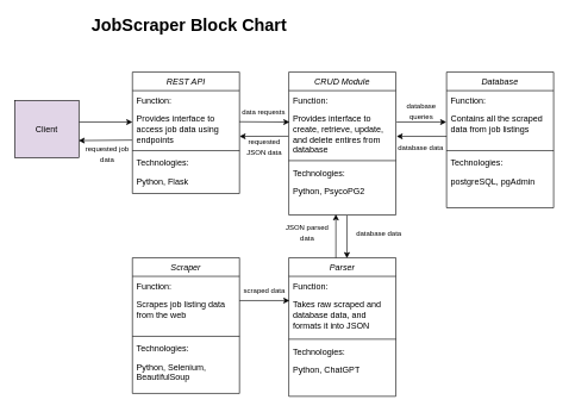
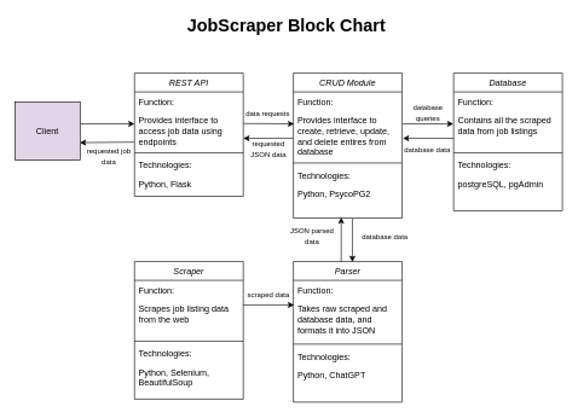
  <mxCell id="0" />
  <mxCell id="1" parent="0" />
  <mxCell id="2" value="REST API" style="swimlane;fontStyle=2;align=center;verticalAlign=top;childLayout=stackLayout;horizontal=1;startSize=26;horizontalStack=0;resizeParent=1;resizeLast=0;collapsible=1;marginBottom=0;rounded=0;shadow=0;strokeWidth=1;" parent="1" vertex="1"><mxGeometry x="185" y="100" width="150" height="170" as="geometry"><mxRectangle x="230" y="200" width="160" height="26" as="alternateBounds" /></mxGeometry></mxCell>
  <mxCell id="3" value="Function:" style="text;align=left;verticalAlign=top;spacingLeft=4;spacingRight=4;overflow=hidden;rotatable=0;points=[[0,0.5],[1,0.5]];portConstraint=eastwest;" vertex="1" parent="2"><mxGeometry y="26" width="150" height="26" as="geometry" /></mxCell>
  <mxCell id="4" value="Provides interface to access job data using endpoints" style="text;align=left;verticalAlign=top;spacingLeft=4;spacingRight=4;overflow=hidden;rotatable=0;points=[[0,0.5],[1,0.5]];portConstraint=eastwest;whiteSpace=wrap;" parent="2" vertex="1"><mxGeometry y="52" width="150" height="54" as="geometry" /></mxCell>
  <mxCell id="5" value="" style="line;html=1;strokeWidth=1;align=left;verticalAlign=middle;spacingTop=-1;spacingLeft=3;spacingRight=3;rotatable=0;labelPosition=right;points=[];portConstraint=eastwest;" parent="2" vertex="1"><mxGeometry y="106" width="150" height="8" as="geometry" /></mxCell>
  <mxCell id="6" value="Technologies:" style="text;align=left;verticalAlign=top;spacingLeft=4;spacingRight=4;overflow=hidden;rotatable=0;points=[[0,0.5],[1,0.5]];portConstraint=eastwest;" parent="2" vertex="1"><mxGeometry y="114" width="150" height="26" as="geometry" /></mxCell>
  <mxCell id="7" value="Python, Flask" style="text;align=left;verticalAlign=top;spacingLeft=4;spacingRight=4;overflow=hidden;rotatable=0;points=[[0,0.5],[1,0.5]];portConstraint=eastwest;whiteSpace=wrap;" vertex="1" parent="2"><mxGeometry y="140" width="150" height="30" as="geometry" /></mxCell>
- <mxCell id="8" value="&lt;font style=&quot;font-size: 24px;&quot;&gt;&lt;b&gt;JobScraper Block Chart&amp;nbsp;&lt;/b&gt;&lt;/font&gt;" style="text;html=1;strokeColor=none;fillColor=none;align=center;verticalAlign=middle;whiteSpace=wrap;rounded=0;" vertex="1" parent="1"><mxGeometry x="108" y="20" width="320" height="30" as="geometry" /></mxCell>
+ <mxCell id="8" value="&lt;font style=&quot;font-size: 24px;&quot;&gt;&lt;b&gt;JobScraper Block Chart&amp;nbsp;&lt;/b&gt;&lt;/font&gt;" style="text;html=1;strokeColor=none;fillColor=none;align=center;verticalAlign=middle;whiteSpace=wrap;rounded=0;" vertex="1" parent="1"><mxGeometry x="238" y="20" width="320" height="30" as="geometry" /></mxCell>
  <mxCell id="9" value="Database" style="swimlane;fontStyle=2;align=center;verticalAlign=top;childLayout=stackLayout;horizontal=1;startSize=26;horizontalStack=0;resizeParent=1;resizeLast=0;collapsible=1;marginBottom=0;rounded=0;shadow=0;strokeWidth=1;" vertex="1" parent="1"><mxGeometry x="625" y="100" width="150" height="190" as="geometry"><mxRectangle x="230" y="200" width="160" height="26" as="alternateBounds" /></mxGeometry></mxCell>
  <mxCell id="10" value="Function:" style="text;align=left;verticalAlign=top;spacingLeft=4;spacingRight=4;overflow=hidden;rotatable=0;points=[[0,0.5],[1,0.5]];portConstraint=eastwest;" vertex="1" parent="9"><mxGeometry y="26" width="150" height="26" as="geometry" /></mxCell>
  <mxCell id="11" value="Contains all the scraped data from job listings" style="text;align=left;verticalAlign=top;spacingLeft=4;spacingRight=4;overflow=hidden;rotatable=0;points=[[0,0.5],[1,0.5]];portConstraint=eastwest;whiteSpace=wrap;" vertex="1" parent="9"><mxGeometry y="52" width="150" height="54" as="geometry" /></mxCell>
  <mxCell id="12" value="" style="line;html=1;strokeWidth=1;align=left;verticalAlign=middle;spacingTop=-1;spacingLeft=3;spacingRight=3;rotatable=0;labelPosition=right;points=[];portConstraint=eastwest;" vertex="1" parent="9"><mxGeometry y="106" width="150" height="8" as="geometry" /></mxCell>
  <mxCell id="13" value="Technologies:" style="text;align=left;verticalAlign=top;spacingLeft=4;spacingRight=4;overflow=hidden;rotatable=0;points=[[0,0.5],[1,0.5]];portConstraint=eastwest;" vertex="1" parent="9"><mxGeometry y="114" width="150" height="26" as="geometry" /></mxCell>
  <mxCell id="14" value="postgreSQL, pgAdmin" style="text;align=left;verticalAlign=top;spacingLeft=4;spacingRight=4;overflow=hidden;rotatable=0;points=[[0,0.5],[1,0.5]];portConstraint=eastwest;whiteSpace=wrap;" vertex="1" parent="9"><mxGeometry y="140" width="150" height="30" as="geometry" /></mxCell>
  <mxCell id="15" value="Scraper" style="swimlane;fontStyle=2;align=center;verticalAlign=top;childLayout=stackLayout;horizontal=1;startSize=26;horizontalStack=0;resizeParent=1;resizeLast=0;collapsible=1;marginBottom=0;rounded=0;shadow=0;strokeWidth=1;" vertex="1" parent="1"><mxGeometry x="185" y="360" width="150" height="190" as="geometry"><mxRectangle x="230" y="200" width="160" height="26" as="alternateBounds" /></mxGeometry></mxCell>
  <mxCell id="16" value="Function:" style="text;align=left;verticalAlign=top;spacingLeft=4;spacingRight=4;overflow=hidden;rotatable=0;points=[[0,0.5],[1,0.5]];portConstraint=eastwest;" vertex="1" parent="15"><mxGeometry y="26" width="150" height="26" as="geometry" /></mxCell>
  <mxCell id="17" value="Scrapes job listing data from the web" style="text;align=left;verticalAlign=top;spacingLeft=4;spacingRight=4;overflow=hidden;rotatable=0;points=[[0,0.5],[1,0.5]];portConstraint=eastwest;whiteSpace=wrap;" vertex="1" parent="15"><mxGeometry y="52" width="150" height="54" as="geometry" /></mxCell>
  <mxCell id="18" value="" style="line;html=1;strokeWidth=1;align=left;verticalAlign=middle;spacingTop=-1;spacingLeft=3;spacingRight=3;rotatable=0;labelPosition=right;points=[];portConstraint=eastwest;" vertex="1" parent="15"><mxGeometry y="106" width="150" height="8" as="geometry" /></mxCell>
  <mxCell id="19" value="Technologies:" style="text;align=left;verticalAlign=top;spacingLeft=4;spacingRight=4;overflow=hidden;rotatable=0;points=[[0,0.5],[1,0.5]];portConstraint=eastwest;" vertex="1" parent="15"><mxGeometry y="114" width="150" height="26" as="geometry" /></mxCell>
  <mxCell id="20" value="Python, Selenium, BeautifulSoup" style="text;align=left;verticalAlign=top;spacingLeft=4;spacingRight=4;overflow=hidden;rotatable=0;points=[[0,0.5],[1,0.5]];portConstraint=eastwest;whiteSpace=wrap;" vertex="1" parent="15"><mxGeometry y="140" width="150" height="50" as="geometry" /></mxCell>
  <mxCell id="21" value="Parser" style="swimlane;fontStyle=2;align=center;verticalAlign=top;childLayout=stackLayout;horizontal=1;startSize=26;horizontalStack=0;resizeParent=1;resizeLast=0;collapsible=1;marginBottom=0;rounded=0;shadow=0;strokeWidth=1;" vertex="1" parent="1"><mxGeometry x="404" y="360" width="150" height="194" as="geometry"><mxRectangle x="230" y="200" width="160" height="26" as="alternateBounds" /></mxGeometry></mxCell>
  <mxCell id="22" value="Function:" style="text;align=left;verticalAlign=top;spacingLeft=4;spacingRight=4;overflow=hidden;rotatable=0;points=[[0,0.5],[1,0.5]];portConstraint=eastwest;" vertex="1" parent="21"><mxGeometry y="26" width="150" height="26" as="geometry" /></mxCell>
  <mxCell id="23" value="Takes raw scraped and database data, and formats it into JSON" style="text;align=left;verticalAlign=top;spacingLeft=4;spacingRight=4;overflow=hidden;rotatable=0;points=[[0,0.5],[1,0.5]];portConstraint=eastwest;whiteSpace=wrap;" vertex="1" parent="21"><mxGeometry y="52" width="150" height="58" as="geometry" /></mxCell>
  <mxCell id="24" value="" style="line;html=1;strokeWidth=1;align=left;verticalAlign=middle;spacingTop=-1;spacingLeft=3;spacingRight=3;rotatable=0;labelPosition=right;points=[];portConstraint=eastwest;" vertex="1" parent="21"><mxGeometry y="110" width="150" height="8" as="geometry" /></mxCell>
  <mxCell id="25" value="Technologies:" style="text;align=left;verticalAlign=top;spacingLeft=4;spacingRight=4;overflow=hidden;rotatable=0;points=[[0,0.5],[1,0.5]];portConstraint=eastwest;" vertex="1" parent="21"><mxGeometry y="118" width="150" height="26" as="geometry" /></mxCell>
  <mxCell id="26" value="Python, ChatGPT" style="text;align=left;verticalAlign=top;spacingLeft=4;spacingRight=4;overflow=hidden;rotatable=0;points=[[0,0.5],[1,0.5]];portConstraint=eastwest;whiteSpace=wrap;" vertex="1" parent="21"><mxGeometry y="144" width="150" height="50" as="geometry" /></mxCell>
  <mxCell id="27" value="CRUD Module" style="swimlane;fontStyle=2;align=center;verticalAlign=top;childLayout=stackLayout;horizontal=1;startSize=26;horizontalStack=0;resizeParent=1;resizeLast=0;collapsible=1;marginBottom=0;rounded=0;shadow=0;strokeWidth=1;" vertex="1" parent="1"><mxGeometry x="404" y="100" width="150" height="200" as="geometry"><mxRectangle x="230" y="200" width="160" height="26" as="alternateBounds" /></mxGeometry></mxCell>
  <mxCell id="28" value="Function:" style="text;align=left;verticalAlign=top;spacingLeft=4;spacingRight=4;overflow=hidden;rotatable=0;points=[[0,0.5],[1,0.5]];portConstraint=eastwest;" vertex="1" parent="27"><mxGeometry y="26" width="150" height="26" as="geometry" /></mxCell>
  <mxCell id="29" value="Provides interface to create, retrieve, update, and delete entires from database" style="text;align=left;verticalAlign=top;spacingLeft=4;spacingRight=4;overflow=hidden;rotatable=0;points=[[0,0.5],[1,0.5]];portConstraint=eastwest;whiteSpace=wrap;" vertex="1" parent="27"><mxGeometry y="52" width="150" height="68" as="geometry" /></mxCell>
  <mxCell id="30" value="" style="line;html=1;strokeWidth=1;align=left;verticalAlign=middle;spacingTop=-1;spacingLeft=3;spacingRight=3;rotatable=0;labelPosition=right;points=[];portConstraint=eastwest;" vertex="1" parent="27"><mxGeometry y="120" width="150" height="8" as="geometry" /></mxCell>
  <mxCell id="31" value="Technologies:" style="text;align=left;verticalAlign=top;spacingLeft=4;spacingRight=4;overflow=hidden;rotatable=0;points=[[0,0.5],[1,0.5]];portConstraint=eastwest;" vertex="1" parent="27"><mxGeometry y="128" width="150" height="26" as="geometry" /></mxCell>
  <mxCell id="32" value="Python, PsycoPG2" style="text;align=left;verticalAlign=top;spacingLeft=4;spacingRight=4;overflow=hidden;rotatable=0;points=[[0,0.5],[1,0.5]];portConstraint=eastwest;whiteSpace=wrap;" vertex="1" parent="27"><mxGeometry y="154" width="150" height="46" as="geometry" /></mxCell>
  <mxCell id="33" value="" style="endArrow=classic;html=1;rounded=0;fontSize=12;exitX=0;exitY=1;exitDx=0;exitDy=0;entryX=1;entryY=1;entryDx=0;entryDy=0;" edge="1" parent="1" source="36" target="36"><mxGeometry width="50" height="50" relative="1" as="geometry"><mxPoint x="425" y="310" as="sourcePoint" /><mxPoint x="475" y="260" as="targetPoint" /></mxGeometry></mxCell>
  <mxCell id="34" value="" style="endArrow=classic;html=1;rounded=0;fontSize=12;exitX=0.5;exitY=0;exitDx=0;exitDy=0;entryX=0.5;entryY=0.981;entryDx=0;entryDy=0;entryPerimeter=0;" edge="1" parent="1"><mxGeometry width="50" height="50" relative="1" as="geometry"><mxPoint x="470" y="360" as="sourcePoint" /><mxPoint x="470" y="299.126" as="targetPoint" /></mxGeometry></mxCell>
  <mxCell id="35" value="" style="endArrow=classic;html=1;rounded=0;fontSize=12;exitX=0.603;exitY=1.019;exitDx=0;exitDy=0;exitPerimeter=0;entryX=0.603;entryY=0.003;entryDx=0;entryDy=0;entryPerimeter=0;" edge="1" parent="1"><mxGeometry width="50" height="50" relative="1" as="geometry"><mxPoint x="485.45" y="300.874" as="sourcePoint" /><mxPoint x="485.45" y="360.612" as="targetPoint" /></mxGeometry></mxCell>
  <mxCell id="36" value="&lt;font style=&quot;font-size: 10px;&quot;&gt;scraped data&lt;/font&gt;" style="text;html=1;strokeColor=none;fillColor=none;align=center;verticalAlign=middle;whiteSpace=wrap;rounded=0;fontSize=12;" vertex="1" parent="1"><mxGeometry x="335" y="390" width="70" height="30" as="geometry" /></mxCell>
  <mxCell id="37" value="&lt;font style=&quot;font-size: 10px;&quot;&gt;JSON parsed data&lt;/font&gt;" style="text;html=1;strokeColor=none;fillColor=none;align=center;verticalAlign=middle;whiteSpace=wrap;rounded=0;fontSize=12;" vertex="1" parent="1"><mxGeometry x="395" y="310" width="70" height="30" as="geometry" /></mxCell>
  <mxCell id="38" value="&lt;font style=&quot;font-size: 10px;&quot;&gt;database data&lt;/font&gt;" style="text;html=1;strokeColor=none;fillColor=none;align=center;verticalAlign=middle;whiteSpace=wrap;rounded=0;fontSize=12;" vertex="1" parent="1"><mxGeometry x="495" y="310" width="71" height="30" as="geometry" /></mxCell>
  <mxCell id="39" value="&lt;font style=&quot;font-size: 10px;&quot;&gt;database queries&lt;/font&gt;" style="text;html=1;strokeColor=none;fillColor=none;align=center;verticalAlign=middle;whiteSpace=wrap;rounded=0;fontSize=12;" vertex="1" parent="1"><mxGeometry x="555" y="140" width="70" height="30" as="geometry" /></mxCell>
  <mxCell id="40" value="&lt;font style=&quot;font-size: 10px;&quot;&gt;database data&lt;/font&gt;" style="text;html=1;strokeColor=none;fillColor=none;align=center;verticalAlign=middle;whiteSpace=wrap;rounded=0;fontSize=12;" vertex="1" parent="1"><mxGeometry x="554" y="190" width="70" height="30" as="geometry" /></mxCell>
  <mxCell id="41" value="" style="endArrow=classic;html=1;rounded=0;fontSize=10;entryX=-0.002;entryY=0.333;entryDx=0;entryDy=0;entryPerimeter=0;" edge="1" parent="1" target="11"><mxGeometry width="50" height="50" relative="1" as="geometry"><mxPoint x="555" y="170" as="sourcePoint" /><mxPoint x="625" y="170" as="targetPoint" /></mxGeometry></mxCell>
  <mxCell id="42" value="" style="endArrow=classic;html=1;rounded=0;fontSize=10;exitX=0;exitY=0.704;exitDx=0;exitDy=0;exitPerimeter=0;" edge="1" parent="1" source="11"><mxGeometry width="50" height="50" relative="1" as="geometry"><mxPoint x="615" y="210" as="sourcePoint" /><mxPoint x="555" y="190" as="targetPoint" /></mxGeometry></mxCell>
  <mxCell id="43" value="" style="endArrow=classic;html=1;rounded=0;fontSize=10;exitX=0.999;exitY=0.325;exitDx=0;exitDy=0;exitPerimeter=0;entryX=0.007;entryY=0.265;entryDx=0;entryDy=0;entryPerimeter=0;" edge="1" parent="1" source="4" target="29"><mxGeometry width="50" height="50" relative="1" as="geometry"><mxPoint x="345" y="170" as="sourcePoint" /><mxPoint x="395" y="170" as="targetPoint" /></mxGeometry></mxCell>
  <mxCell id="44" value="" style="endArrow=classic;html=1;rounded=0;fontSize=10;exitX=-0.004;exitY=0.557;exitDx=0;exitDy=0;exitPerimeter=0;entryX=1;entryY=0.704;entryDx=0;entryDy=0;entryPerimeter=0;" edge="1" parent="1" source="29" target="4"><mxGeometry width="50" height="50" relative="1" as="geometry"><mxPoint x="365" y="190" as="sourcePoint" /><mxPoint x="345" y="190" as="targetPoint" /></mxGeometry></mxCell>
  <mxCell id="45" value="&lt;font style=&quot;font-size: 10px;&quot;&gt;data requests&lt;/font&gt;" style="text;html=1;strokeColor=none;fillColor=none;align=center;verticalAlign=middle;whiteSpace=wrap;rounded=0;fontSize=12;" vertex="1" parent="1"><mxGeometry x="334" y="140" width="70" height="30" as="geometry" /></mxCell>
  <mxCell id="46" value="&lt;font style=&quot;font-size: 10px;&quot;&gt;requested JSON data&lt;/font&gt;" style="text;html=1;strokeColor=none;fillColor=none;align=center;verticalAlign=middle;whiteSpace=wrap;rounded=0;fontSize=12;" vertex="1" parent="1"><mxGeometry x="335" y="190" width="70" height="30" as="geometry" /></mxCell>
  <mxCell id="47" value="" style="endArrow=classic;html=1;rounded=0;fontSize=10;entryX=0.996;entryY=0.699;entryDx=0;entryDy=0;entryPerimeter=0;exitX=-0.004;exitY=0.8;exitDx=0;exitDy=0;exitPerimeter=0;" edge="1" parent="1" source="4" target="50"><mxGeometry width="50" height="50" relative="1" as="geometry"><mxPoint x="165" y="200" as="sourcePoint" /><mxPoint x="115" y="195.016" as="targetPoint" /></mxGeometry></mxCell>
  <mxCell id="48" value="&lt;font style=&quot;font-size: 10px;&quot;&gt;requested job data&lt;/font&gt;" style="text;html=1;strokeColor=none;fillColor=none;align=center;verticalAlign=middle;whiteSpace=wrap;rounded=0;fontSize=12;" vertex="1" parent="1"><mxGeometry x="115" y="200" width="70" height="30" as="geometry" /></mxCell>
  <mxCell id="49" value="" style="endArrow=classic;html=1;rounded=0;fontSize=10;entryX=0;entryY=0.333;entryDx=0;entryDy=0;entryPerimeter=0;exitX=1.002;exitY=0.375;exitDx=0;exitDy=0;exitPerimeter=0;" edge="1" parent="1" source="50" target="4"><mxGeometry width="50" height="50" relative="1" as="geometry"><mxPoint x="130" y="170" as="sourcePoint" /><mxPoint x="165" y="170" as="targetPoint" /></mxGeometry></mxCell>
  <mxCell id="50" value="&lt;font style=&quot;font-size: 12px;&quot;&gt;Client&lt;/font&gt;" style="rounded=0;whiteSpace=wrap;html=1;fontSize=10;fillColor=#e1d5e7;" vertex="1" parent="1"><mxGeometry x="20" y="140" width="90" height="80" as="geometry" /></mxCell>
